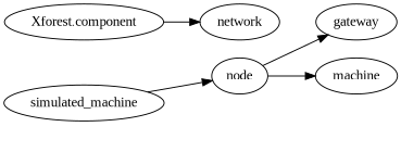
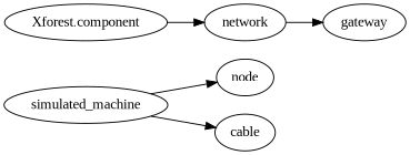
  digraph {
    fontname="Liberation Serif"
    rankdir=LR
    node [fontname="Liberation Serif"]
    edge [fontname="Liberation Serif"]
    n1 [label="node"]
-   machine
    gateway
    n4 [label=simulated_machine]
+   cable
    n6 [label="Xforest.component"]
    network
-   n1 -> machine
-   n1 -> gateway
+   network -> gateway
    n4 -> n1
+   n4 -> cable
    n6 -> network
  }
